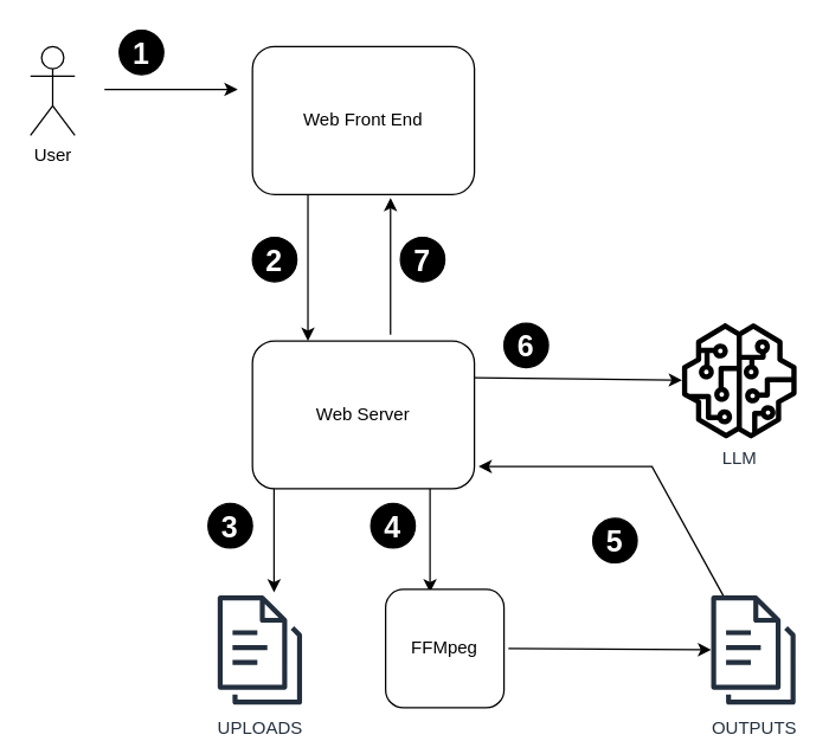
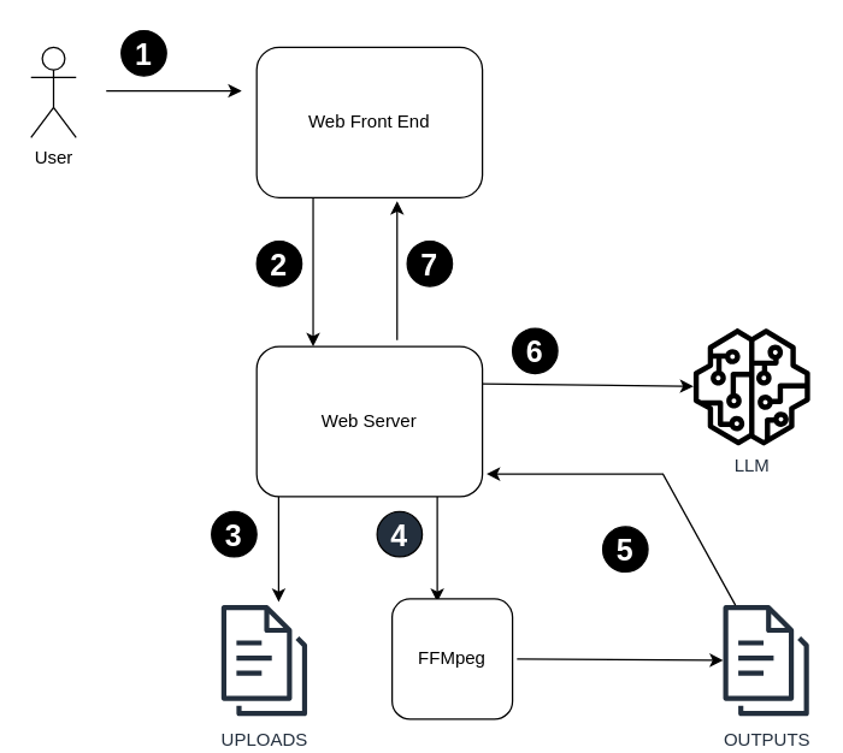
  <mxCell id="0" />
  <mxCell id="1" parent="0" />
  <mxCell id="2" value="Web Front End" style="rounded=1;whiteSpace=wrap;html=1;" vertex="1" parent="1"><mxGeometry x="170" y="31" width="150" height="100" as="geometry" /></mxCell>
  <mxCell id="3" value="Web Server" style="rounded=1;whiteSpace=wrap;html=1;" vertex="1" parent="1"><mxGeometry x="170" y="230" width="150" height="100" as="geometry" /></mxCell>
  <mxCell id="4" value="UPLOADS" style="sketch=0;outlineConnect=0;fontColor=#232F3E;gradientColor=none;fillColor=#232F3D;strokeColor=none;dashed=0;verticalLabelPosition=bottom;verticalAlign=top;align=center;html=1;fontSize=12;fontStyle=0;aspect=fixed;pointerEvents=1;shape=mxgraph.aws4.documents3;" vertex="1" parent="1"><mxGeometry x="146.5" y="400" width="57" height="78" as="geometry" /></mxCell>
  <mxCell id="5" value="OUTPUTS" style="sketch=0;outlineConnect=0;fontColor=#232F3E;gradientColor=none;fillColor=#232F3D;strokeColor=none;dashed=0;verticalLabelPosition=bottom;verticalAlign=top;align=center;html=1;fontSize=12;fontStyle=0;aspect=fixed;pointerEvents=1;shape=mxgraph.aws4.documents3;" vertex="1" parent="1"><mxGeometry x="480" y="400" width="57" height="78" as="geometry" /></mxCell>
  <mxCell id="6" value="LLM" style="sketch=0;outlineConnect=0;fontColor=#232F3E;gradientColor=none;fillColor=#000000;strokeColor=none;dashed=0;verticalLabelPosition=bottom;verticalAlign=top;align=center;html=1;fontSize=12;fontStyle=0;aspect=fixed;pointerEvents=1;shape=mxgraph.aws4.sagemaker_model;" vertex="1" parent="1"><mxGeometry x="460" y="218" width="78" height="78" as="geometry" /></mxCell>
  <mxCell id="7" value="User" style="shape=umlActor;verticalLabelPosition=bottom;verticalAlign=top;html=1;outlineConnect=0;" vertex="1" parent="1"><mxGeometry x="20" y="31" width="30" height="60" as="geometry" /></mxCell>
  <mxCell id="8" value="" style="endArrow=classic;html=1;rounded=0;" edge="1" parent="1"><mxGeometry width="50" height="50" relative="1" as="geometry"><mxPoint x="70" y="60" as="sourcePoint" /><mxPoint x="160" y="60" as="targetPoint" /></mxGeometry></mxCell>
  <mxCell id="9" value="&lt;b&gt;&lt;font style=&quot;font-size: 20px;&quot;&gt;1&lt;/font&gt;&lt;/b&gt;" style="ellipse;whiteSpace=wrap;html=1;aspect=fixed;fontColor=#FFFFFF;fillColor=#000000;" vertex="1" parent="1"><mxGeometry x="80" y="20" width="30" height="30" as="geometry" /></mxCell>
  <mxCell id="10" value="" style="endArrow=classic;html=1;rounded=0;entryX=0.25;entryY=0;entryDx=0;entryDy=0;exitX=0.25;exitY=1;exitDx=0;exitDy=0;" edge="1" parent="1" source="2" target="3"><mxGeometry width="50" height="50" relative="1" as="geometry"><mxPoint x="210" y="140" as="sourcePoint" /><mxPoint x="170" y="180" as="targetPoint" /></mxGeometry></mxCell>
  <mxCell id="11" value="&lt;b&gt;&lt;font style=&quot;font-size: 20px;&quot;&gt;2&lt;/font&gt;&lt;/b&gt;" style="ellipse;whiteSpace=wrap;html=1;aspect=fixed;fontColor=#FFFFFF;fillColor=#000000;" vertex="1" parent="1"><mxGeometry x="170" y="160" width="30" height="30" as="geometry" /></mxCell>
  <mxCell id="12" value="" style="endArrow=classic;html=1;rounded=0;" edge="1" parent="1"><mxGeometry width="50" height="50" relative="1" as="geometry"><mxPoint x="184.58" y="330" as="sourcePoint" /><mxPoint x="184.58" y="400" as="targetPoint" /></mxGeometry></mxCell>
  <mxCell id="13" value="&lt;b&gt;&lt;font style=&quot;font-size: 20px;&quot;&gt;3&lt;/font&gt;&lt;/b&gt;" style="ellipse;whiteSpace=wrap;html=1;aspect=fixed;fontColor=#FFFFFF;fillColor=#000000;" vertex="1" parent="1"><mxGeometry x="140" y="340" width="30" height="30" as="geometry" /></mxCell>
  <mxCell id="14" value="" style="endArrow=classic;html=1;rounded=0;" edge="1" parent="1"><mxGeometry width="50" height="50" relative="1" as="geometry"><mxPoint x="290" y="330" as="sourcePoint" /><mxPoint x="290" y="400" as="targetPoint" /></mxGeometry></mxCell>
  <mxCell id="15" value="FFMpeg" style="rounded=1;whiteSpace=wrap;html=1;" vertex="1" parent="1"><mxGeometry x="260" y="398" width="80" height="80" as="geometry" /></mxCell>
- <mxCell id="16" value="&lt;b&gt;&lt;font style=&quot;font-size: 20px;&quot;&gt;4&lt;/font&gt;&lt;/b&gt;" style="ellipse;whiteSpace=wrap;html=1;aspect=fixed;fontColor=#FFFFFF;fillColor=#000000;" vertex="1" parent="1"><mxGeometry x="250" y="340" width="30" height="30" as="geometry" /></mxCell>
+ <mxCell id="16" value="&lt;b&gt;&lt;font style=&quot;font-size: 20px;&quot;&gt;4&lt;/font&gt;&lt;/b&gt;" style="ellipse;whiteSpace=wrap;html=1;aspect=fixed;fontColor=#FFFFFF;fillColor=#232f3d;" vertex="1" parent="1"><mxGeometry x="250" y="340" width="30" height="30" as="geometry" /></mxCell>
  <mxCell id="17" value="" style="endArrow=classic;html=1;rounded=0;exitX=1;exitY=0.5;exitDx=0;exitDy=0;" edge="1" parent="1" target="5"><mxGeometry width="50" height="50" relative="1" as="geometry"><mxPoint x="343" y="438" as="sourcePoint" /><mxPoint x="403" y="438" as="targetPoint" /></mxGeometry></mxCell>
  <mxCell id="18" value="" style="endArrow=classic;html=1;rounded=0;entryX=1.005;entryY=0.849;entryDx=0;entryDy=0;entryPerimeter=0;" edge="1" parent="1" source="5"><mxGeometry width="50" height="50" relative="1" as="geometry"><mxPoint x="422" y="390" as="sourcePoint" /><mxPoint x="322.75" y="314.9" as="targetPoint" /><Array as="points"><mxPoint x="440" y="315" /></Array></mxGeometry></mxCell>
  <mxCell id="19" value="&lt;b&gt;&lt;font style=&quot;font-size: 20px;&quot;&gt;5&lt;/font&gt;&lt;/b&gt;" style="ellipse;whiteSpace=wrap;html=1;aspect=fixed;fontColor=#FFFFFF;fillColor=#000000;" vertex="1" parent="1"><mxGeometry x="400" y="350" width="30" height="30" as="geometry" /></mxCell>
  <mxCell id="20" value="" style="endArrow=classic;html=1;rounded=0;exitX=1;exitY=0.25;exitDx=0;exitDy=0;" edge="1" parent="1" source="3" target="6"><mxGeometry width="50" height="50" relative="1" as="geometry"><mxPoint x="390" y="210" as="sourcePoint" /><mxPoint x="390" y="280" as="targetPoint" /></mxGeometry></mxCell>
  <mxCell id="21" value="&lt;b&gt;&lt;font style=&quot;font-size: 20px;&quot;&gt;6&lt;/font&gt;&lt;/b&gt;" style="ellipse;whiteSpace=wrap;html=1;aspect=fixed;fontColor=#FFFFFF;fillColor=#000000;" vertex="1" parent="1"><mxGeometry x="340" y="218" width="30" height="30" as="geometry" /></mxCell>
  <mxCell id="22" value="" style="endArrow=classic;html=1;rounded=0;entryX=0.622;entryY=1.023;entryDx=0;entryDy=0;exitX=0.622;exitY=-0.042;exitDx=0;exitDy=0;entryPerimeter=0;exitPerimeter=0;" edge="1" parent="1" source="3" target="2"><mxGeometry width="50" height="50" relative="1" as="geometry"><mxPoint x="399.17" y="100" as="sourcePoint" /><mxPoint x="399.17" y="199" as="targetPoint" /></mxGeometry></mxCell>
  <mxCell id="23" value="&lt;b&gt;&lt;font style=&quot;font-size: 20px;&quot;&gt;7&lt;/font&gt;&lt;/b&gt;" style="ellipse;whiteSpace=wrap;html=1;aspect=fixed;fontColor=#FFFFFF;fillColor=#000000;" vertex="1" parent="1"><mxGeometry x="270" y="160" width="30" height="30" as="geometry" /></mxCell>
